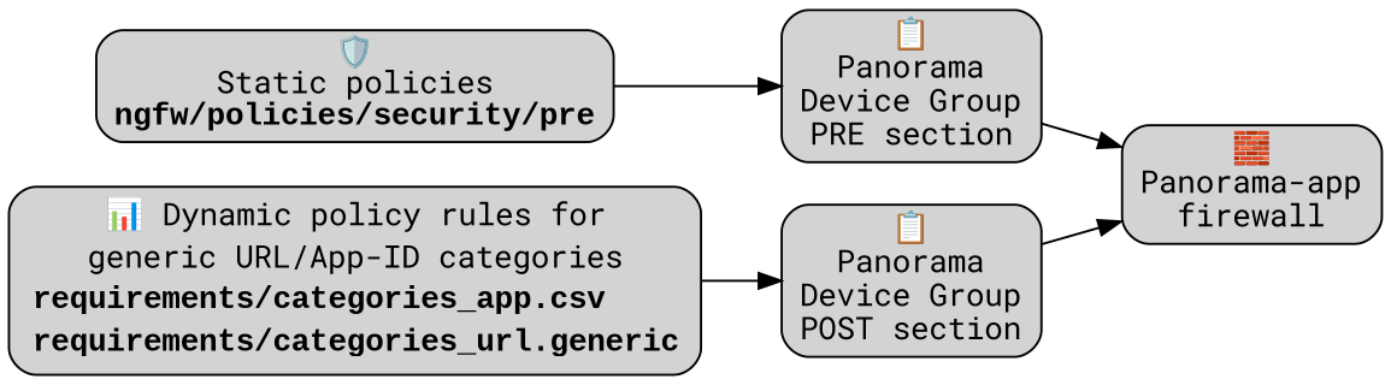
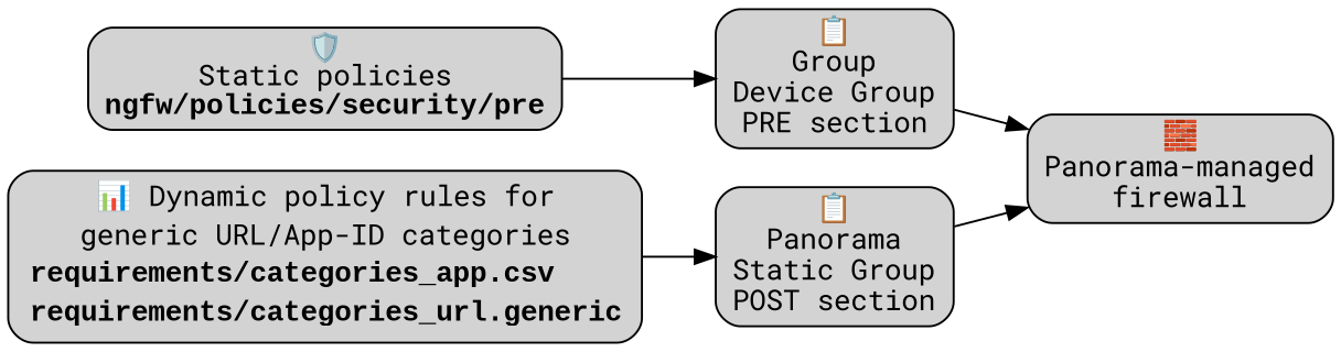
  digraph {
    fontname="Roboto Mono"
    rankdir=LR
    node [fillcolor=lightgrey fontname="Roboto Mono" fontsize=14 shape=Mrecord style=filled]
    edge [fontname="Roboto Mono"]
    n1 [label=<🛡️<BR/>Static policies<BR/><B><FONT FACE="Courier New">ngfw/policies/security/pre</FONT></B>>]
-   n2 [label="📋\nPanorama\nDevice Group\nPRE section"]
-   n3 [label="🧱\nPanorama-app\nfirewall"]
-   n4 [label="📋\nPanorama\nDevice Group\nPOST section"]
+   n2 [label="📋\nGroup\nDevice Group\nPRE section"]
+   n3 [label="🧱\nPanorama-managed\nfirewall"]
+   n4 [label="📋\nPanorama\nStatic Group\nPOST section"]
    n5 [label=<<TABLE BORDER="0" CELLBORDER="0" CELLSPACING="0"><TR><TD ALIGN="CENTER">📊 Dynamic policy rules for</TD></TR><TR><TD ALIGN="CENTER">generic URL/App-ID categories</TD></TR><TR><TD ALIGN="LEFT"><B><FONT FACE="Courier New">requirements/categories_app.csv</FONT></B></TD></TR><TR><TD ALIGN="LEFT"><B><FONT FACE="Courier New">requirements/categories_url.generic</FONT></B></TD></TR></TABLE>>]
    n1 -> n2
    n2 -> n3
    n4 -> n3
    n5 -> n4
  }
